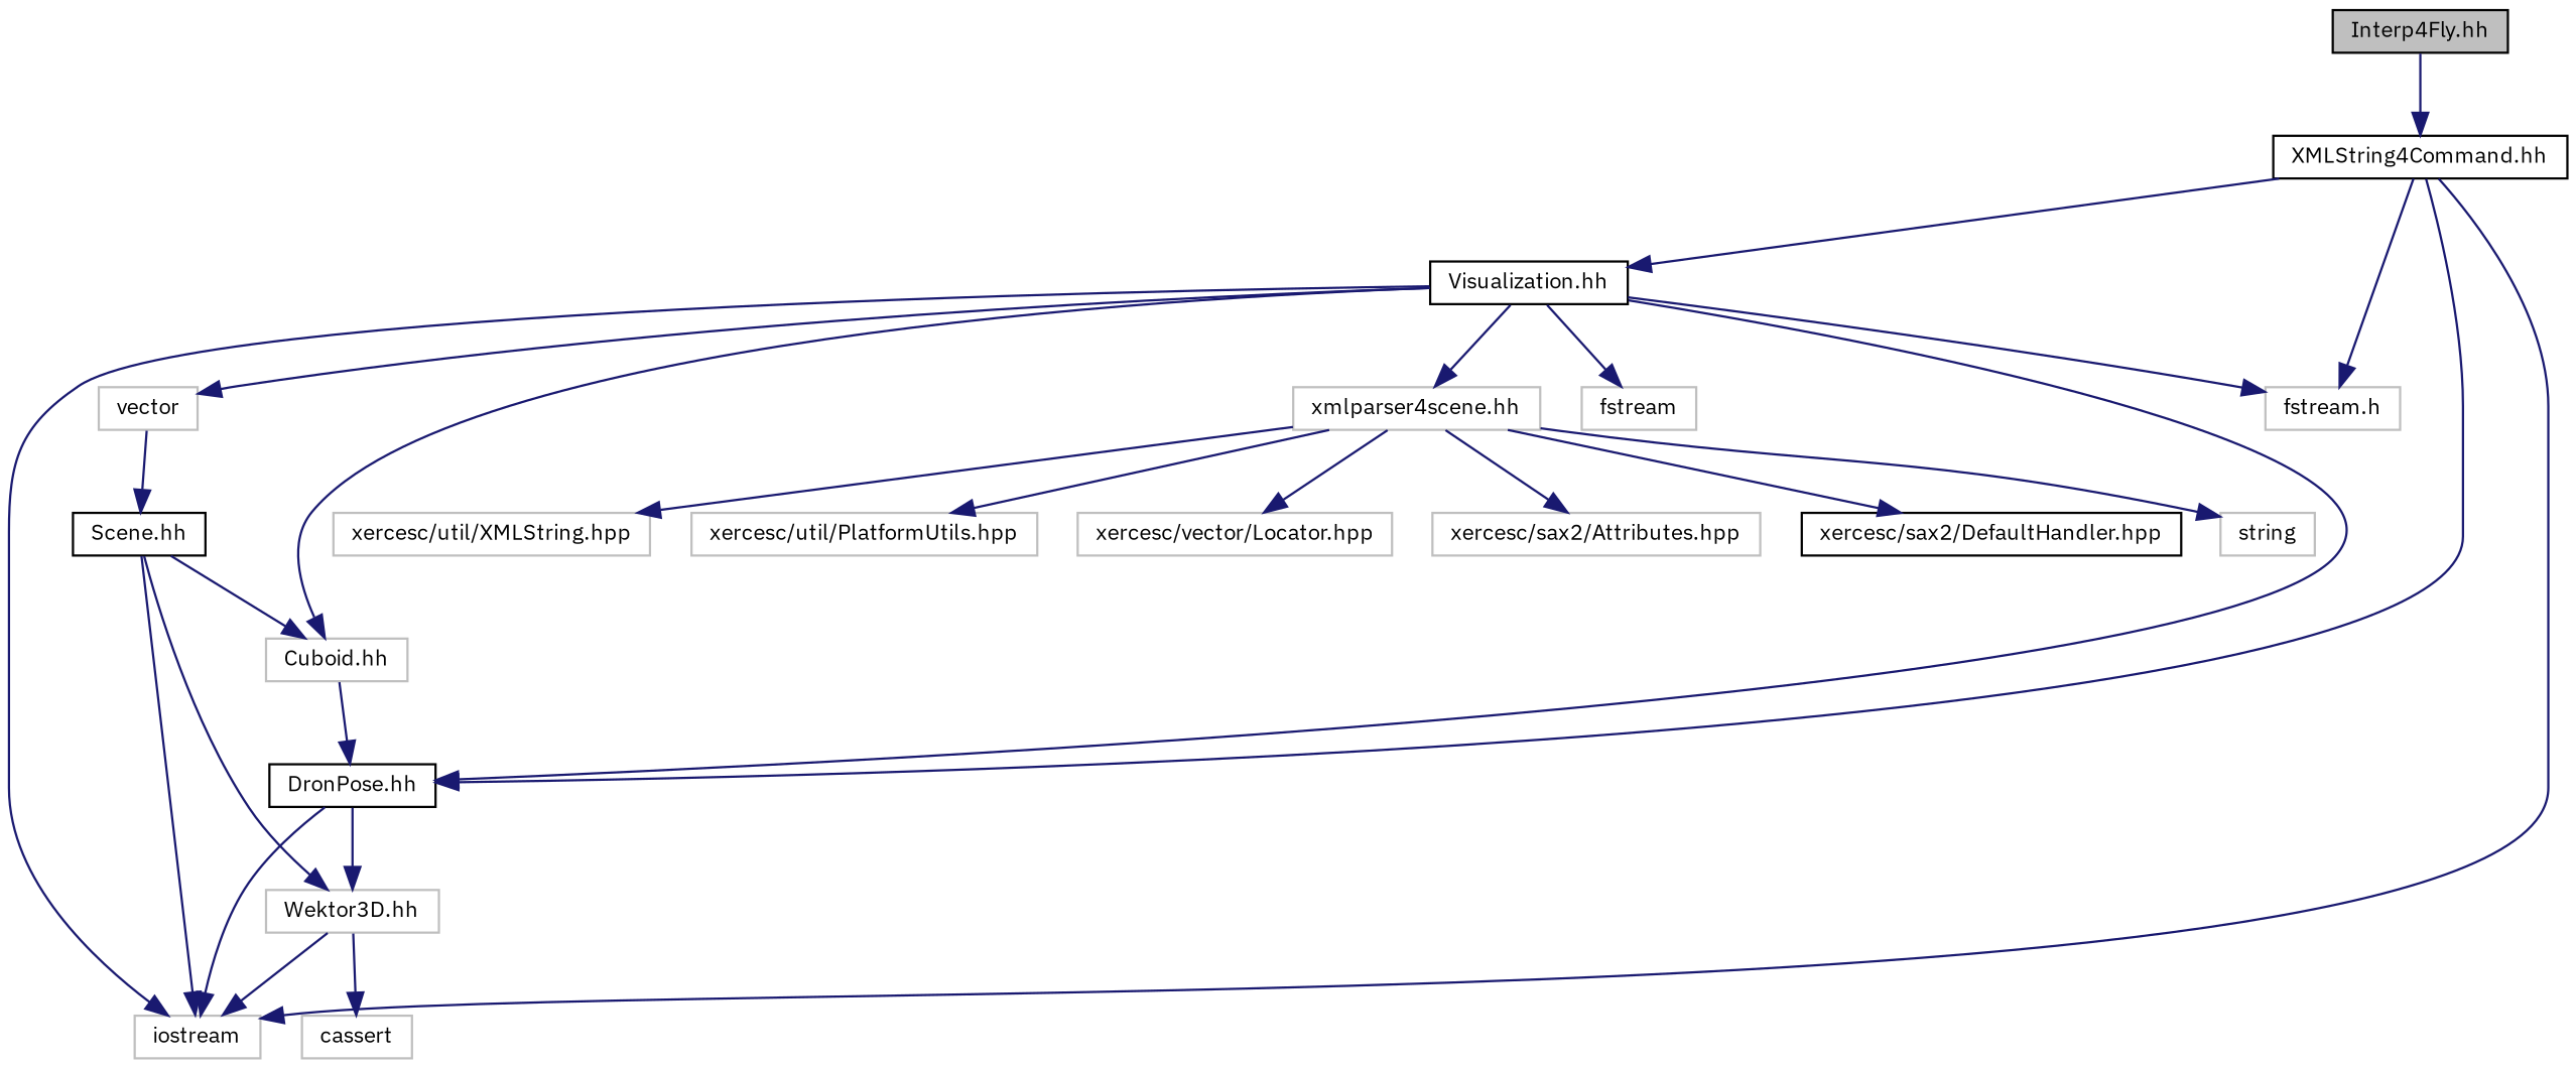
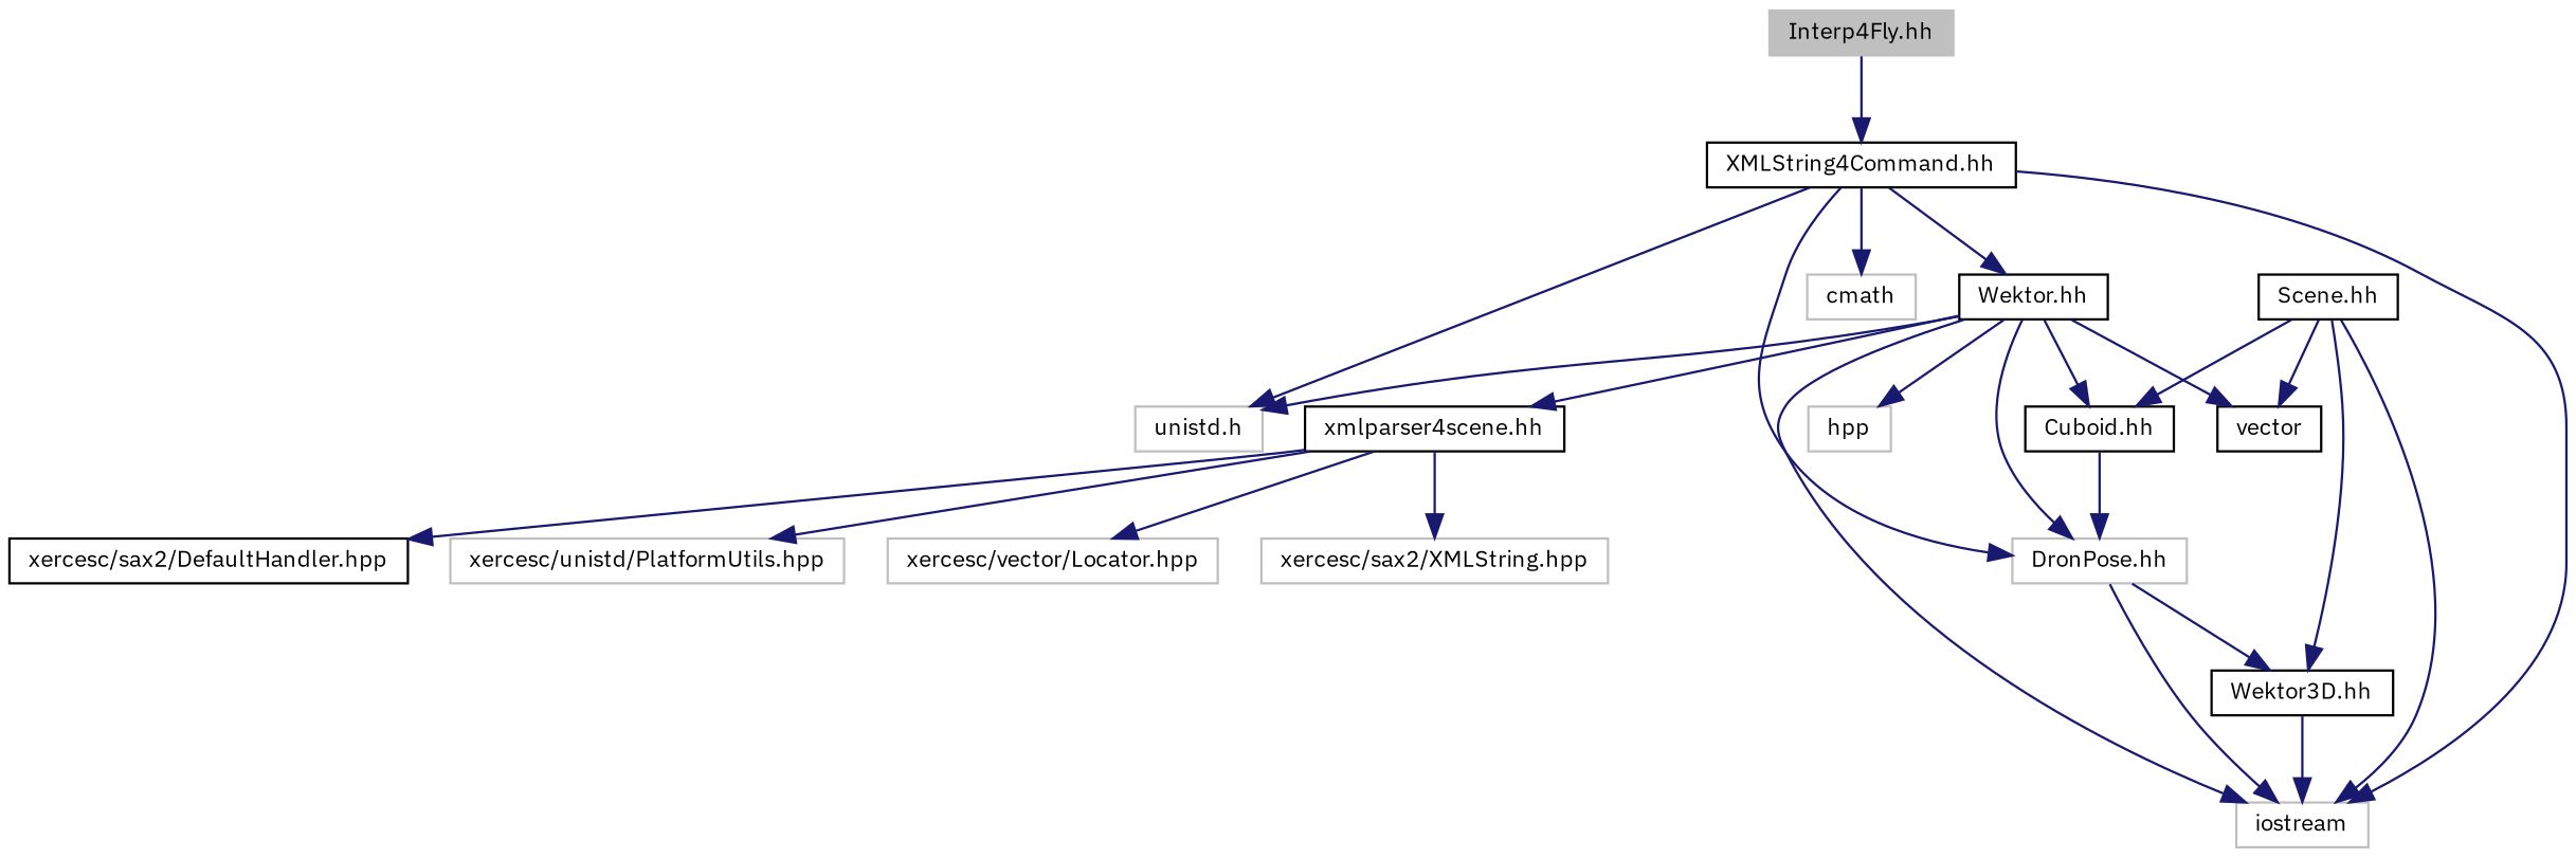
  digraph {
    fontname="IBM Plex Sans"
    node [color=grey75 fillcolor=white fontname="IBM Plex Sans" fontsize=10 shape=record style=filled]
    edge [color=midnightblue fontname="IBM Plex Sans" fontsize=10 labelfontname=Helvetica labelfontsize=10 style=solid]
-   n1 [color=black fillcolor=grey75 fontcolor=black height=0.2 label="Interp4Fly.hh" width=0.4]
+   n1 [fillcolor=grey75 fontcolor=black height=0.2 label="Interp4Fly.hh" width=0.4]
    n2 [color=black height=0.2 label="XMLString4Command.hh" width=0.4]
    n3 [height=0.2 label=iostream width=0.4]
-   n4 [color=black height=0.2 label="DronPose.hh" width=0.4]
-   n5 [color=black height=0.2 label="Visualization.hh" width=0.4]
-   n6 [height=0.2 label="fstream.h" width=0.4]
-   n8 [height=0.2 label="Wektor3D.hh" width=0.4]
-   n9 [height=0.2 label="Cuboid.hh" width=0.4]
-   n10 [height=0.2 label="xmlparser4scene.hh" width=0.4]
-   n11 [height=0.2 label=fstream width=0.4]
-   n12 [height=0.2 label=vector width=0.4]
-   n13 [height=0.2 label=cassert width=0.4]
+   n4 [height=0.2 label="DronPose.hh" width=0.4]
+   n5 [color=black height=0.2 label="Wektor.hh" width=0.4]
+   n6 [height=0.2 label="unistd.h" width=0.4]
+   n7 [height=0.2 label=cmath width=0.4]
+   n8 [color=black height=0.2 label="Wektor3D.hh" width=0.4]
+   n9 [color=black height=0.2 label="Cuboid.hh" width=0.4]
+   n10 [color=black height=0.2 label="xmlparser4scene.hh" width=0.4]
+   n11 [height=0.2 label=hpp width=0.4]
+   n12 [color=black height=0.2 label=vector width=0.4]
    n14 [color=black height=0.2 label="Scene.hh" width=0.4]
-   n15 [height=0.2 label="xercesc/util/XMLString.hpp" width=0.4]
-   n16 [height=0.2 label="xercesc/util/PlatformUtils.hpp" width=0.4]
+   n16 [height=0.2 label="xercesc/unistd/PlatformUtils.hpp" width=0.4]
    n17 [height=0.2 label="xercesc/vector/Locator.hpp" width=0.4]
-   n18 [height=0.2 label="xercesc/sax2/Attributes.hpp" width=0.4]
+   n18 [height=0.2 label="xercesc/sax2/XMLString.hpp" width=0.4]
    n19 [color=black height=0.2 label="xercesc/sax2/DefaultHandler.hpp" width=0.4]
-   n20 [height=0.2 label=string width=0.4]
    n1 -> n2
    n2 -> n3
    n2 -> n4
    n2 -> n5
    n2 -> n6
+   n2 -> n7
    n4 -> n3
    n4 -> n8
    n5 -> n3
    n5 -> n4
    n5 -> n6
    n5 -> n9
    n5 -> n10
    n5 -> n11
    n5 -> n12
    n8 -> n3
-   n8 -> n13
    n9 -> n4
-   n10 -> n15
    n10 -> n16
    n10 -> n17
    n10 -> n18
    n10 -> n19
-   n10 -> n20
    n14 -> n3
    n14 -> n8
    n14 -> n9
-   n12 -> n14
+   n14 -> n12
  }
